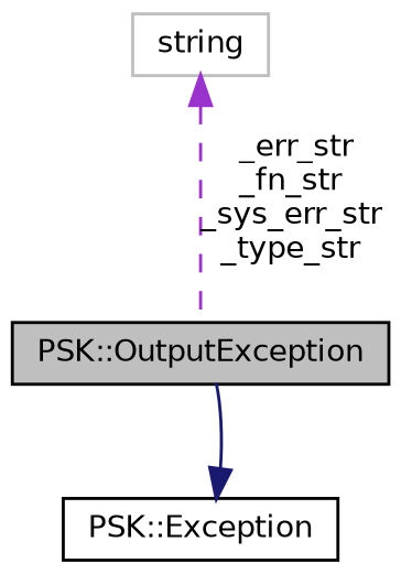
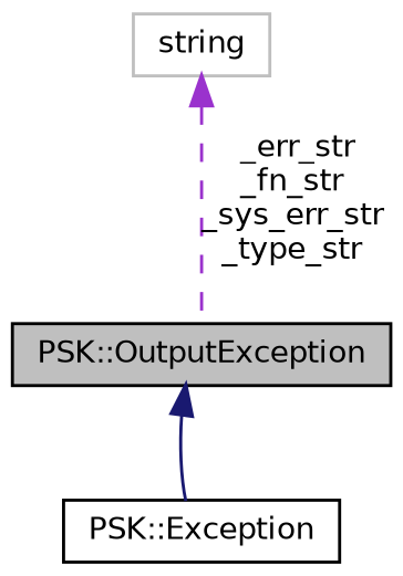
  digraph {
    node [color=black fillcolor=white fontname=Helvetica fontsize=10 shape=record style=filled]
    edge [dir=back fontname=Helvetica fontsize=10 labelfontname=Helvetica labelfontsize=10]
    n1 [fillcolor=grey75 fontcolor=black height=0.2 label="PSK::OutputException" width=0.4]
    n2 [height=0.2 label="PSK::Exception" width=0.4]
    n3 [color=grey75 height=0.2 label=string width=0.4]
-   n2 -> n1 [color=midnightblue style=solid]
+   n1 -> n2 [color=midnightblue style=solid]
    n3 -> n1 [color=darkorchid3 label=" _err_str\n_fn_str\n_sys_err_str\n_type_str" style=dashed]
  }
